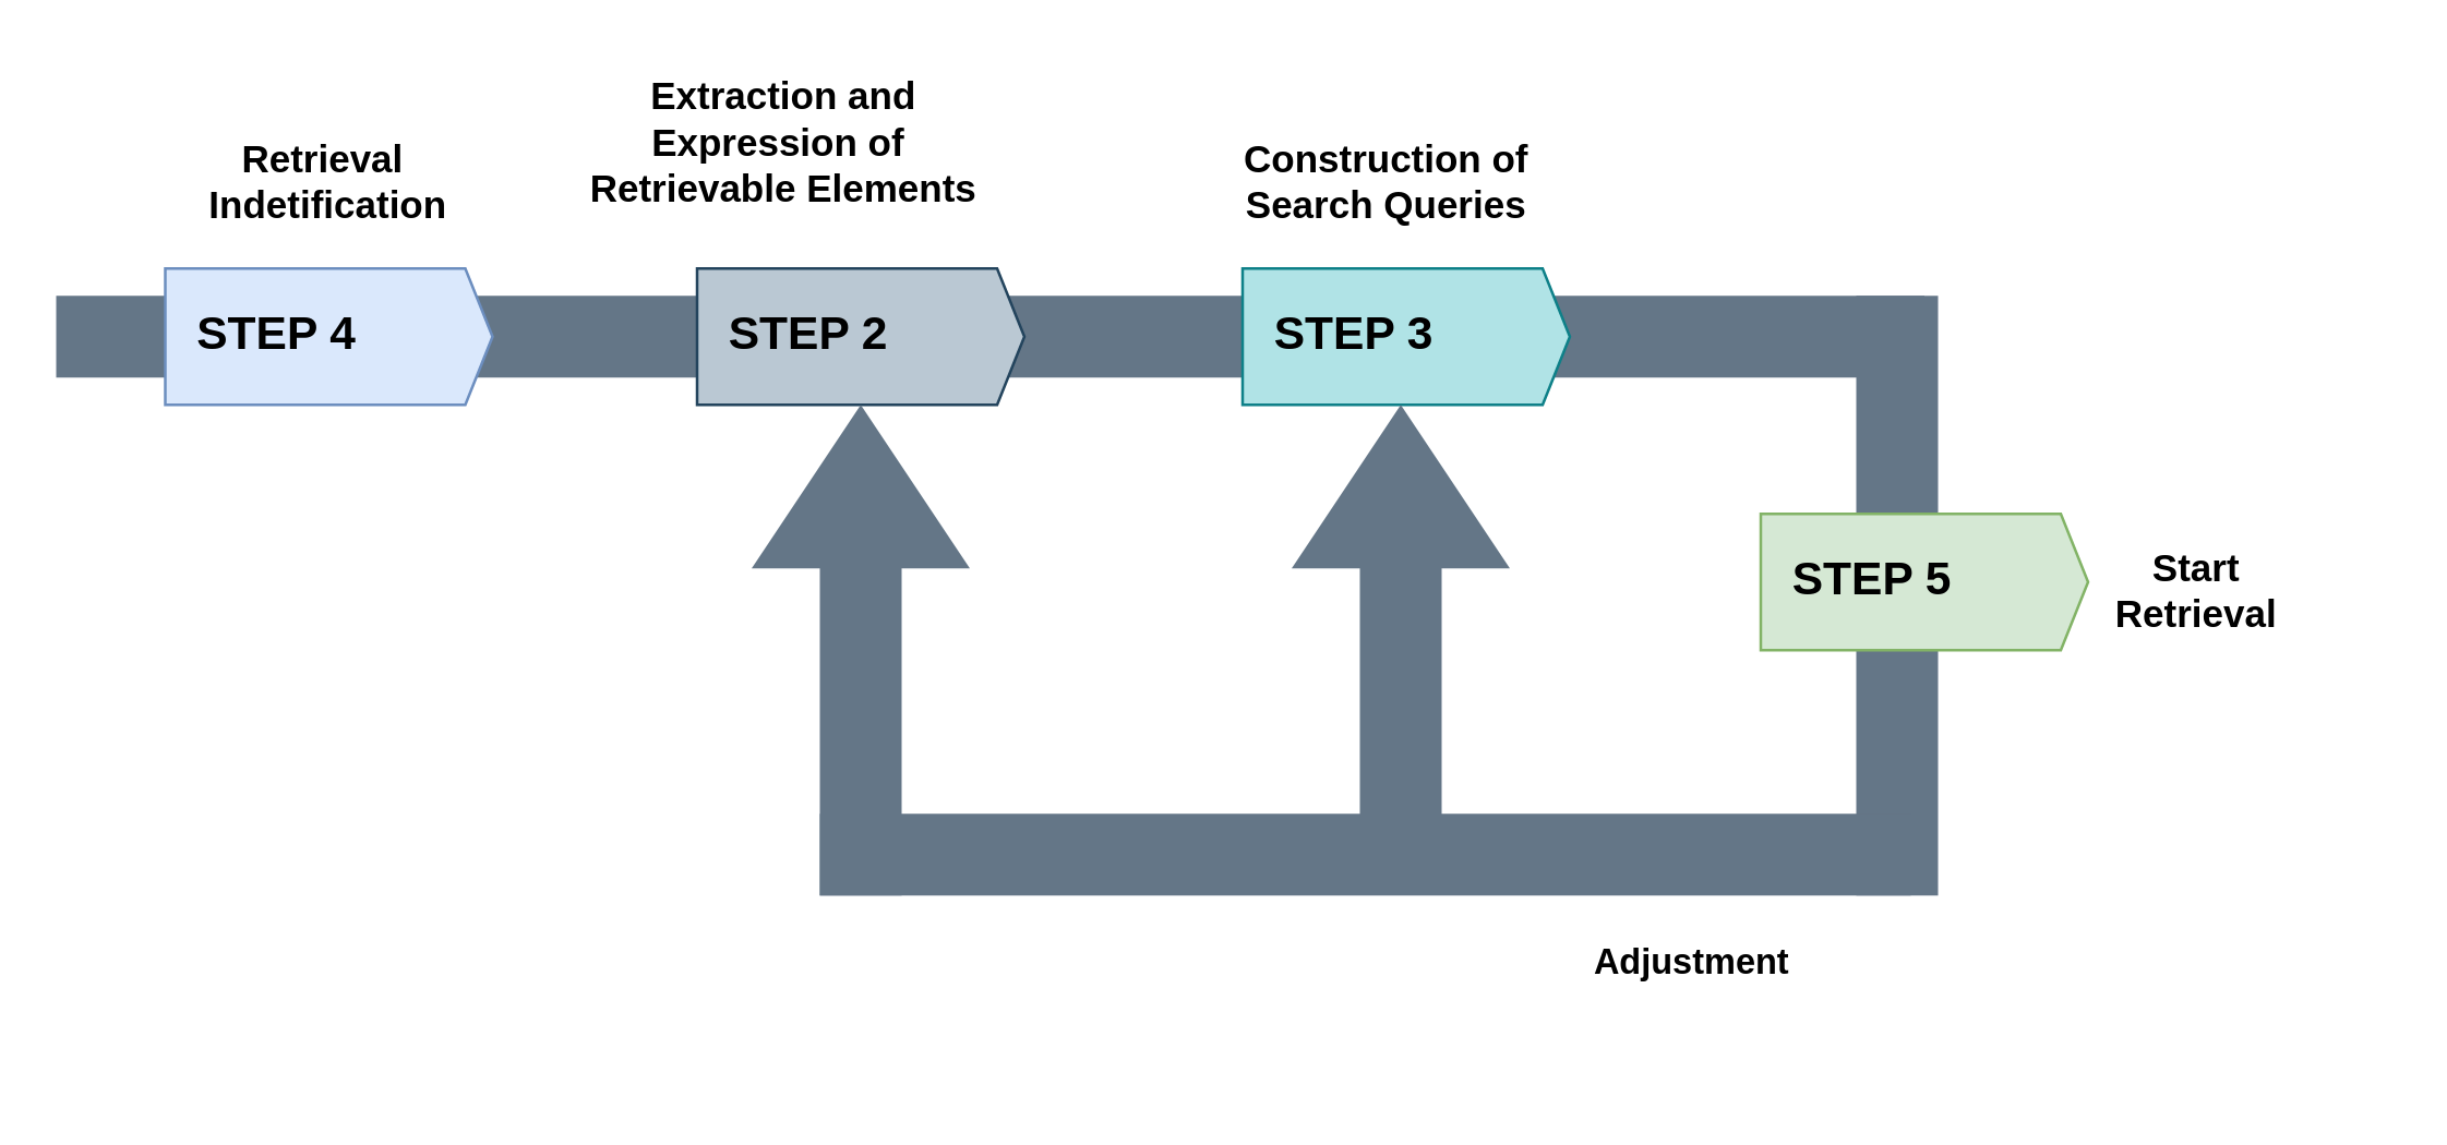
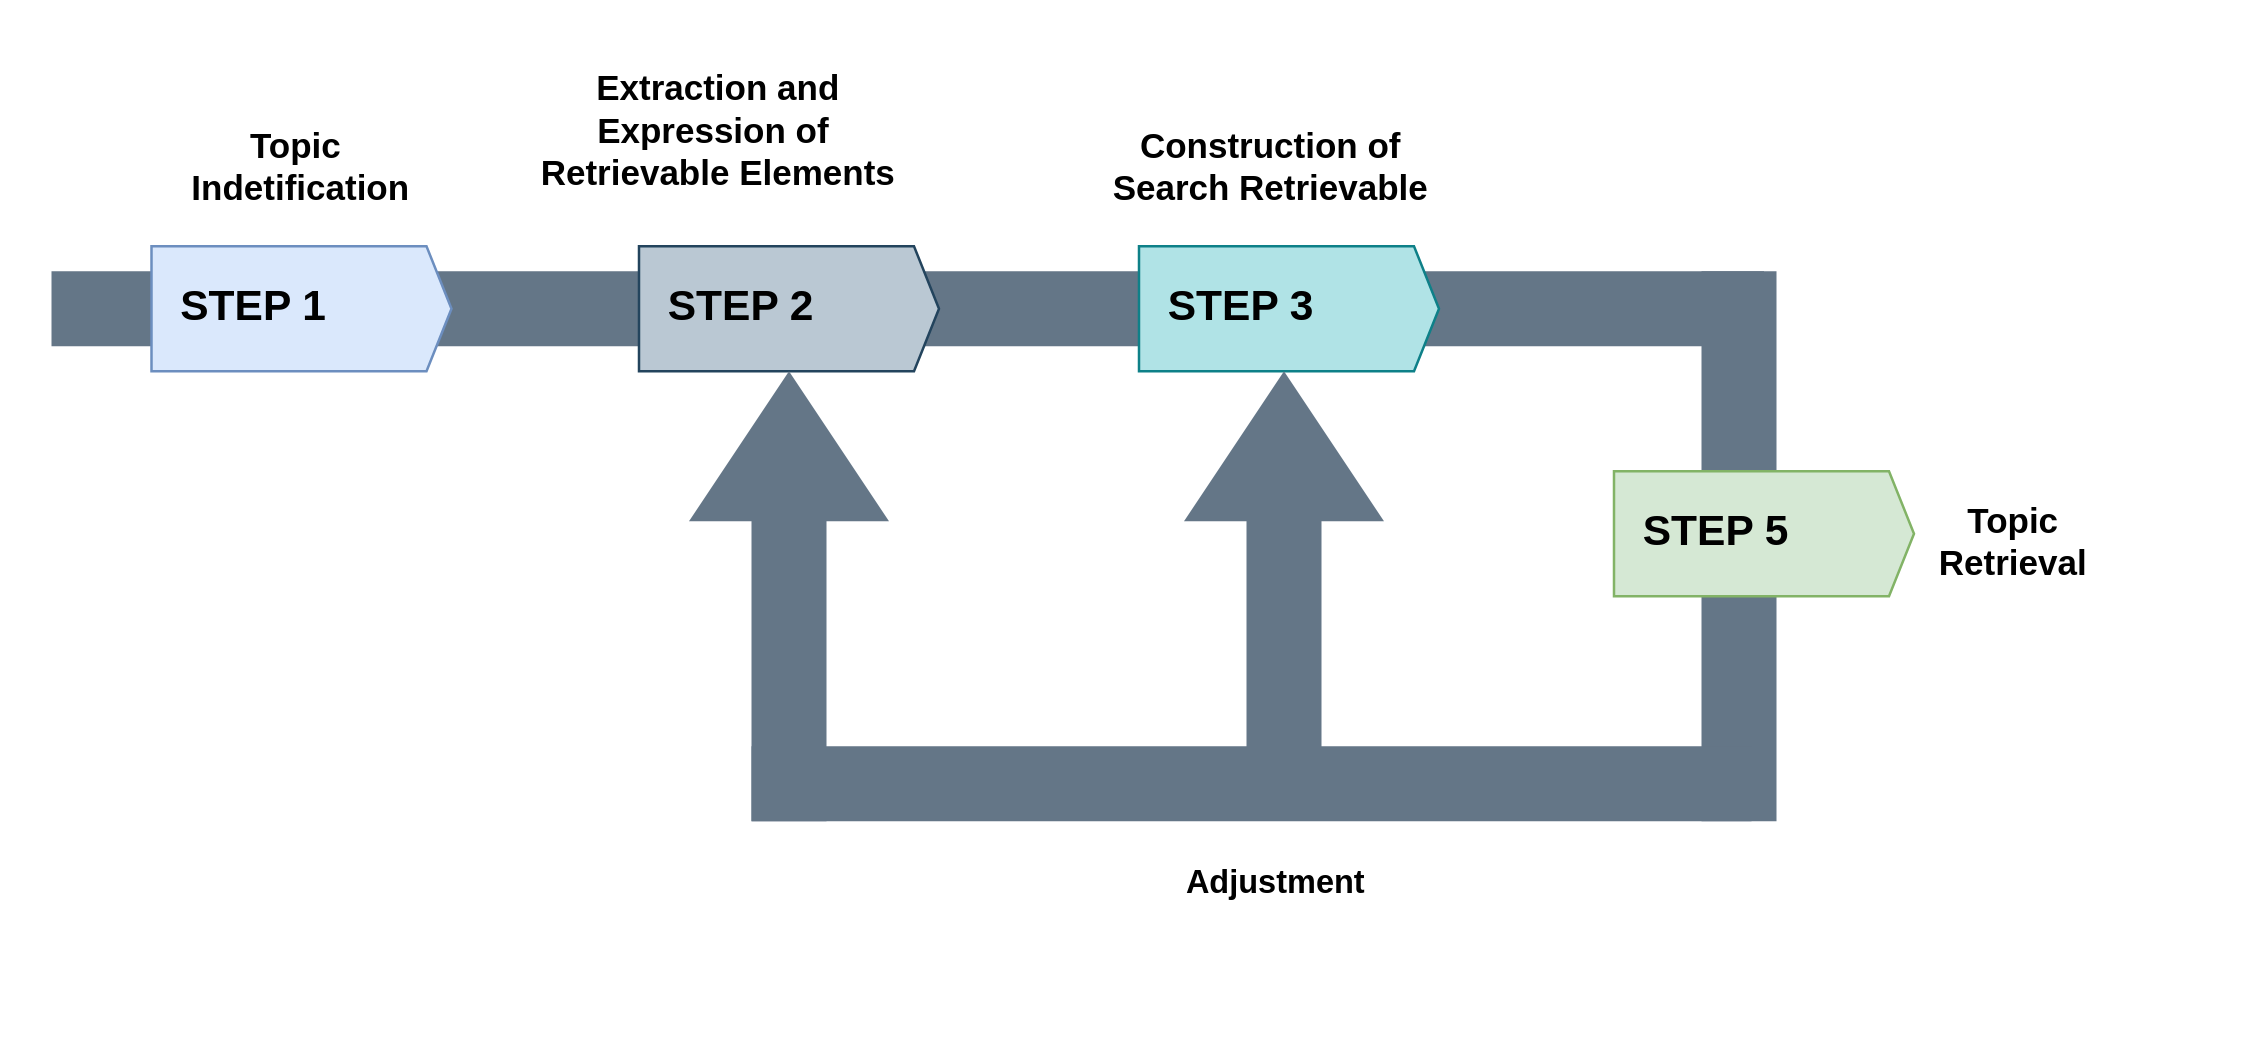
  <mxCell id="0" />
  <mxCell id="1" parent="0" />
  <mxCell id="2" value="" style="fillColor=#647687;rounded=0;strokeColor=none;fontColor=#ffffff;" parent="1" vertex="1"><mxGeometry x="20" y="108" width="685" height="30" as="geometry" /></mxCell>
- <mxCell id="3" value="STEP 4" style="shape=mxgraph.infographic.ribbonSimple;notch1=0;notch2=10;notch=0;fillColor=#dae8fc;strokeColor=#6c8ebf;shadow=0;fontSize=17;align=left;spacingLeft=10;fontStyle=1;whiteSpace=wrap;" parent="1" vertex="1"><mxGeometry x="60" y="98" width="120" height="50" as="geometry" /></mxCell>
+ <mxCell id="3" value="STEP 1" style="shape=mxgraph.infographic.ribbonSimple;notch1=0;notch2=10;notch=0;fillColor=#dae8fc;strokeColor=#6c8ebf;shadow=0;fontSize=17;align=left;spacingLeft=10;fontStyle=1;whiteSpace=wrap;" parent="1" vertex="1"><mxGeometry x="60" y="98" width="120" height="50" as="geometry" /></mxCell>
  <mxCell id="4" value="STEP 2" style="shape=mxgraph.infographic.ribbonSimple;notch1=0;notch2=10;notch=0;fillColor=#bac8d3;strokeColor=#23445d;shadow=0;fontSize=17;align=left;spacingLeft=10;fontStyle=1;whiteSpace=wrap;" parent="1" vertex="1"><mxGeometry x="255" y="98" width="120" height="50" as="geometry" /></mxCell>
  <mxCell id="5" value="STEP 3" style="shape=mxgraph.infographic.ribbonSimple;notch1=0;notch2=10;notch=0;fillColor=#b0e3e6;strokeColor=#0e8088;shadow=0;fontSize=17;align=left;spacingLeft=10;fontStyle=1;whiteSpace=wrap;" parent="1" vertex="1"><mxGeometry x="455" y="98" width="120" height="50" as="geometry" /></mxCell>
  <mxCell id="6" value="Extraction and&#10;Expression of &#10;Retrievable Elements" style="text;whiteSpace=wrap;fontStyle=1;align=center;fontSize=14;" parent="1" vertex="1"><mxGeometry x="202" y="20" width="170" height="60" as="geometry" /></mxCell>
- <mxCell id="7" value="Retrieval &#10;Indetification" style="text;whiteSpace=wrap;fontStyle=1;align=center;fontSize=14;" parent="1" vertex="1"><mxGeometry x="60" y="43" width="120" height="60" as="geometry" /></mxCell>
- <mxCell id="8" value="Construction of&#10;Search Queries" style="text;whiteSpace=wrap;fontStyle=1;align=center;fontSize=14;" parent="1" vertex="1"><mxGeometry x="438" y="43" width="140" height="60" as="geometry" /></mxCell>
- <mxCell id="9" value="Start&#10;Retrieval" style="text;whiteSpace=wrap;fontStyle=1;align=center;fontSize=14;" parent="1" vertex="1"><mxGeometry x="735" y="193" width="140" height="60" as="geometry" /></mxCell>
+ <mxCell id="7" value="Topic &#10;Indetification" style="text;whiteSpace=wrap;fontStyle=1;align=center;fontSize=14;" parent="1" vertex="1"><mxGeometry x="60" y="43" width="120" height="60" as="geometry" /></mxCell>
+ <mxCell id="8" value="Construction of&#10;Search Retrievable" style="text;whiteSpace=wrap;fontStyle=1;align=center;fontSize=14;" parent="1" vertex="1"><mxGeometry x="438" y="43" width="140" height="60" as="geometry" /></mxCell>
+ <mxCell id="9" value="Topic&#10;Retrieval" style="text;whiteSpace=wrap;fontStyle=1;align=center;fontSize=14;" parent="1" vertex="1"><mxGeometry x="735" y="193" width="140" height="60" as="geometry" /></mxCell>
  <mxCell id="10" value="" style="fillColor=#647687;rounded=0;strokeColor=none;direction=south;fontColor=#ffffff;" parent="1" vertex="1"><mxGeometry x="680" y="108" width="30" height="220" as="geometry" /></mxCell>
  <mxCell id="11" value="" style="fillColor=#647687;rounded=0;strokeColor=none;direction=west;fontColor=#ffffff;" parent="1" vertex="1"><mxGeometry x="300" y="298" width="400" height="30" as="geometry" /></mxCell>
  <mxCell id="12" value="STEP 5" style="shape=mxgraph.infographic.ribbonSimple;notch1=0;notch2=10;notch=0;fillColor=#d5e8d4;strokeColor=#82b366;shadow=0;fontSize=17;align=left;spacingLeft=10;fontStyle=1;whiteSpace=wrap;" parent="1" vertex="1"><mxGeometry x="645" y="188" width="120" height="50" as="geometry" /></mxCell>
  <mxCell id="13" value="" style="fillColor=#647687;rounded=0;strokeColor=none;direction=north;fontColor=#ffffff;" parent="1" vertex="1"><mxGeometry x="498" y="173" width="30" height="135" as="geometry" /></mxCell>
  <mxCell id="14" value="" style="triangle;whiteSpace=wrap;direction=north;labelBackgroundColor=none;textShadow=0;labelBorderColor=none;fillColor=#647687;strokeColor=none;fontColor=#ffffff;" parent="1" vertex="1"><mxGeometry x="473" y="148" width="80" height="60" as="geometry" /></mxCell>
  <mxCell id="15" value="" style="fillColor=#647687;rounded=0;strokeColor=none;direction=north;fontColor=#ffffff;" parent="1" vertex="1"><mxGeometry x="300" y="173" width="30" height="155" as="geometry" /></mxCell>
- <mxCell id="16" value="Adjustment" style="text;whiteSpace=wrap;fontStyle=1;align=center;fontSize=13;" parent="1" vertex="1"><mxGeometry x="550" y="338" width="140" height="60" as="geometry" /></mxCell>
+ <mxCell id="16" value="Adjustment" style="text;whiteSpace=wrap;fontStyle=1;align=center;fontSize=13;" parent="1" vertex="1"><mxGeometry x="440" y="338" width="140" height="60" as="geometry" /></mxCell>
  <mxCell id="17" value="" style="triangle;whiteSpace=wrap;direction=north;labelBackgroundColor=none;textShadow=0;labelBorderColor=none;fillColor=#647687;strokeColor=none;fontColor=#ffffff;" parent="1" vertex="1"><mxGeometry x="275" y="148" width="80" height="60" as="geometry" /></mxCell>
